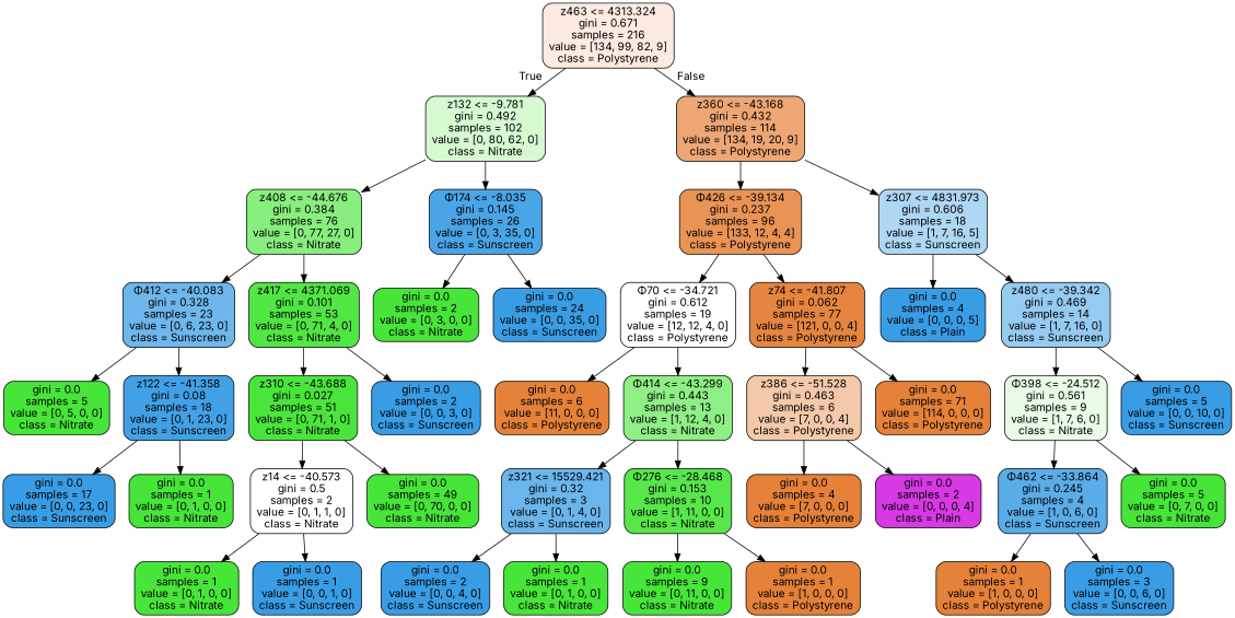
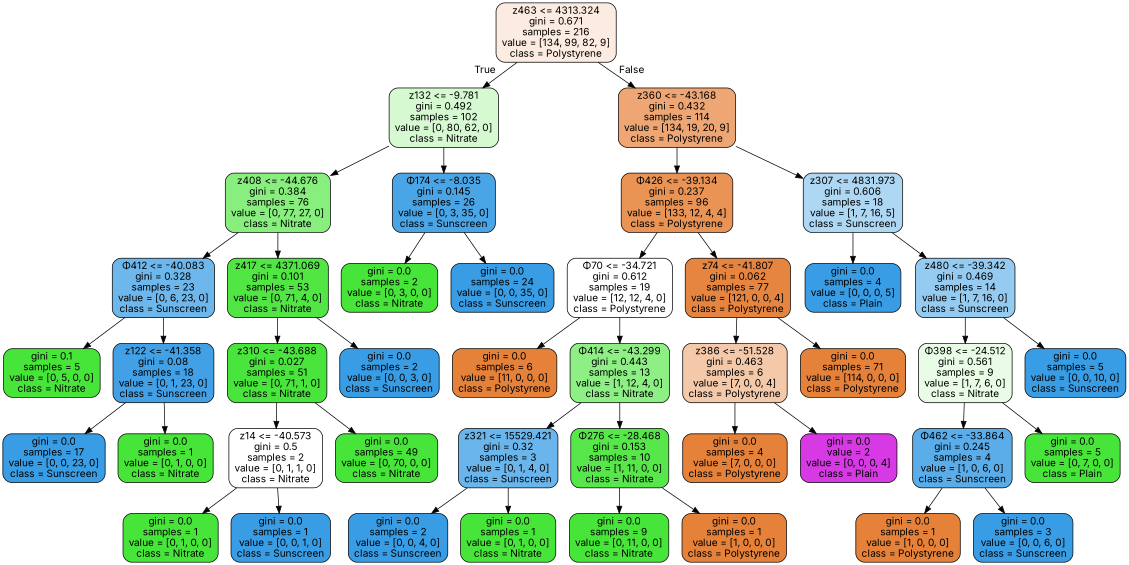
  digraph {
    fontname=Inter
    node [color=black fillcolor="#47e539" fontname=Inter shape=box style="filled, rounded"]
    edge [fontname=Inter]
    n1 [fillcolor="#fbebe0" label="z463 <= 4313.324\ngini = 0.671\nsamples = 216\nvalue = [134, 99, 82, 9]\nclass = Polystyrene"]
    n2 [fillcolor="#d6f9d2" label="z132 <= -9.781\ngini = 0.492\nsamples = 102\nvalue = [0, 80, 62, 0]\nclass = Nitrate"]
    n3 [fillcolor="#eda674" label="z360 <= -43.168\ngini = 0.432\nsamples = 114\nvalue = [134, 19, 20, 9]\nclass = Polystyrene"]
    n4 [fillcolor="#88ee7e" label="z408 <= -44.676\ngini = 0.384\nsamples = 76\nvalue = [0, 77, 27, 0]\nclass = Nitrate"]
    n5 [fillcolor="#4aa5e7" label="Φ174 <= -8.035\ngini = 0.145\nsamples = 26\nvalue = [0, 3, 35, 0]\nclass = Sunscreen"]
    n6 [fillcolor="#e99355" label="Φ426 <= -39.134\ngini = 0.237\nsamples = 96\nvalue = [133, 12, 4, 4]\nclass = Polystyrene"]
    n7 [fillcolor="#aed7f4" label="z307 <= 4831.973\ngini = 0.606\nsamples = 18\nvalue = [1, 7, 16, 5]\nclass = Sunscreen"]
    n8 [fillcolor="#6db7ec" label="Φ412 <= -40.083\ngini = 0.328\nsamples = 23\nvalue = [0, 6, 23, 0]\nclass = Sunscreen"]
    n9 [fillcolor="#51e644" label="z417 <= 4371.069\ngini = 0.101\nsamples = 53\nvalue = [0, 71, 4, 0]\nclass = Nitrate"]
    n10 [label="gini = 0.0\nsamples = 2\nvalue = [0, 3, 0, 0]\nclass = Nitrate"]
    n11 [fillcolor="#399de5" label="gini = 0.0\nsamples = 24\nvalue = [0, 0, 35, 0]\nclass = Sunscreen"]
-   n12 [label="gini = 0.0\nsamples = 5\nvalue = [0, 5, 0, 0]\nclass = Nitrate"]
+   n12 [label="gini = 0.1\nsamples = 5\nvalue = [0, 5, 0, 0]\nclass = Nitrate"]
    n13 [fillcolor="#42a1e6" label="z122 <= -41.358\ngini = 0.08\nsamples = 18\nvalue = [0, 1, 23, 0]\nclass = Sunscreen"]
    n14 [fillcolor="#4ae53c" label="z310 <= -43.688\ngini = 0.027\nsamples = 51\nvalue = [0, 71, 1, 0]\nclass = Nitrate"]
    n15 [fillcolor="#399de5" label="gini = 0.0\nsamples = 2\nvalue = [0, 0, 3, 0]\nclass = Sunscreen"]
    n16 [fillcolor="#399de5" label="gini = 0.0\nsamples = 17\nvalue = [0, 0, 23, 0]\nclass = Sunscreen"]
    n17 [label="gini = 0.0\nsamples = 1\nvalue = [0, 1, 0, 0]\nclass = Nitrate"]
    n18 [fillcolor="#ffffff" label="z14 <= -40.573\ngini = 0.5\nsamples = 2\nvalue = [0, 1, 1, 0]\nclass = Nitrate"]
    n19 [label="gini = 0.0\nsamples = 49\nvalue = [0, 70, 0, 0]\nclass = Nitrate"]
    n20 [label="gini = 0.0\nsamples = 1\nvalue = [0, 1, 0, 0]\nclass = Nitrate"]
    n21 [fillcolor="#399de5" label="gini = 0.0\nsamples = 1\nvalue = [0, 0, 1, 0]\nclass = Sunscreen"]
    n22 [fillcolor="#ffffff" label="Φ70 <= -34.721\ngini = 0.612\nsamples = 19\nvalue = [12, 12, 4, 0]\nclass = Polystyrene"]
    n23 [fillcolor="#e68540" label="z74 <= -41.807\ngini = 0.062\nsamples = 77\nvalue = [121, 0, 0, 4]\nclass = Polystyrene"]
    n24 [fillcolor="#399de5" label="gini = 0.0\nsamples = 4\nvalue = [0, 0, 0, 5]\nclass = Plain"]
    n25 [fillcolor="#96cbf1" label="z480 <= -39.342\ngini = 0.469\nsamples = 14\nvalue = [1, 7, 16, 0]\nclass = Sunscreen"]
    n26 [fillcolor="#e58139" label="gini = 0.0\nsamples = 6\nvalue = [11, 0, 0, 0]\nclass = Polystyrene"]
    n27 [fillcolor="#8eef85" label="Φ414 <= -43.299\ngini = 0.443\nsamples = 13\nvalue = [1, 12, 4, 0]\nclass = Nitrate"]
    n28 [fillcolor="#f4c9aa" label="z386 <= -51.528\ngini = 0.463\nsamples = 6\nvalue = [7, 0, 0, 4]\nclass = Polystyrene"]
    n29 [fillcolor="#e58139" label="gini = 0.0\nsamples = 71\nvalue = [114, 0, 0, 0]\nclass = Polystyrene"]
    n30 [fillcolor="#6ab6ec" label="z321 <= 15529.421\ngini = 0.32\nsamples = 3\nvalue = [0, 1, 4, 0]\nclass = Sunscreen"]
    n31 [fillcolor="#58e74b" label="Φ276 <= -28.468\ngini = 0.153\nsamples = 10\nvalue = [1, 11, 0, 0]\nclass = Nitrate"]
    n32 [fillcolor="#399de5" label="gini = 0.0\nsamples = 2\nvalue = [0, 0, 4, 0]\nclass = Sunscreen"]
    n33 [label="gini = 0.0\nsamples = 1\nvalue = [0, 1, 0, 0]\nclass = Nitrate"]
    n34 [label="gini = 0.0\nsamples = 9\nvalue = [0, 11, 0, 0]\nclass = Nitrate"]
    n35 [fillcolor="#e58139" label="gini = 0.0\nsamples = 1\nvalue = [1, 0, 0, 0]\nclass = Polystyrene"]
    n36 [fillcolor="#e58139" label="gini = 0.0\nsamples = 4\nvalue = [7, 0, 0, 0]\nclass = Polystyrene"]
-   n37 [fillcolor="#d739e5" label="gini = 0.0\nsamples = 2\nvalue = [0, 0, 0, 4]\nclass = Plain"]
+   n37 [fillcolor="#d739e5" label="gini = 0.0\nvalue = 2\nvalue = [0, 0, 0, 4]\nclass = Plain"]
    n38 [fillcolor="#e8fce6" label="Φ398 <= -24.512\ngini = 0.561\nsamples = 9\nvalue = [1, 7, 6, 0]\nclass = Nitrate"]
    n39 [fillcolor="#399de5" label="gini = 0.0\nsamples = 5\nvalue = [0, 0, 10, 0]\nclass = Sunscreen"]
    n40 [fillcolor="#5aade9" label="Φ462 <= -33.864\ngini = 0.245\nsamples = 4\nvalue = [1, 0, 6, 0]\nclass = Sunscreen"]
-   n41 [label="gini = 0.0\nsamples = 5\nvalue = [0, 7, 0, 0]\nclass = Nitrate"]
+   n41 [label="gini = 0.0\nsamples = 5\nvalue = [0, 7, 0, 0]\nclass = Plain"]
    n42 [fillcolor="#e58139" label="gini = 0.0\nsamples = 1\nvalue = [1, 0, 0, 0]\nclass = Polystyrene"]
    n43 [fillcolor="#399de5" label="gini = 0.0\nsamples = 3\nvalue = [0, 0, 6, 0]\nclass = Sunscreen"]
    n1 -> n2 [headlabel=True labelangle=45 labeldistance=2.5]
    n1 -> n3 [headlabel=False labelangle=-45 labeldistance=2.5]
    n2 -> n4
    n2 -> n5
    n3 -> n6
    n3 -> n7
    n4 -> n8
    n4 -> n9
    n5 -> n10
    n5 -> n11
    n6 -> n22
    n6 -> n23
    n7 -> n24
    n7 -> n25
    n8 -> n12
    n8 -> n13
    n9 -> n14
    n9 -> n15
    n13 -> n16
    n13 -> n17
    n14 -> n18
    n14 -> n19
    n18 -> n20
    n18 -> n21
    n22 -> n26
    n22 -> n27
    n23 -> n28
    n23 -> n29
    n25 -> n38
    n25 -> n39
    n27 -> n30
    n27 -> n31
    n28 -> n36
    n28 -> n37
    n30 -> n32
    n30 -> n33
    n31 -> n34
    n31 -> n35
    n38 -> n40
    n38 -> n41
    n40 -> n42
    n40 -> n43
  }
